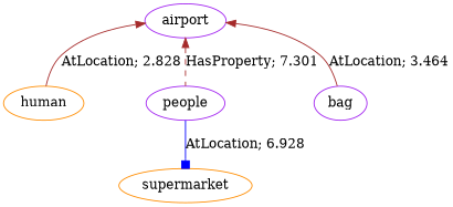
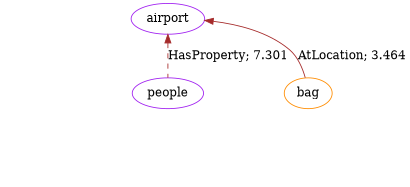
  digraph {
    node [color=purple]
    edge [color=brown dir=back style=solid]
    n1 [label=airport]
-   n2 [color=darkorange label=human]
    n3 [label=people]
-   n4 [label=bag]
-   n5 [color=darkorange label=supermarket]
-   n1 -> n2 [label="AtLocation; 2.828" weight=2.828]
+   n4 [color=darkorange label=bag]
    n1 -> n3 [label="HasProperty; 7.301" style=dashed weight=7.301]
    n1 -> n4 [label="AtLocation; 3.464" weight=3.464]
-   n3 -> n5 [arrowhead=box color=blue dir=forward label="AtLocation; 6.928" weight=6.928]
  }
